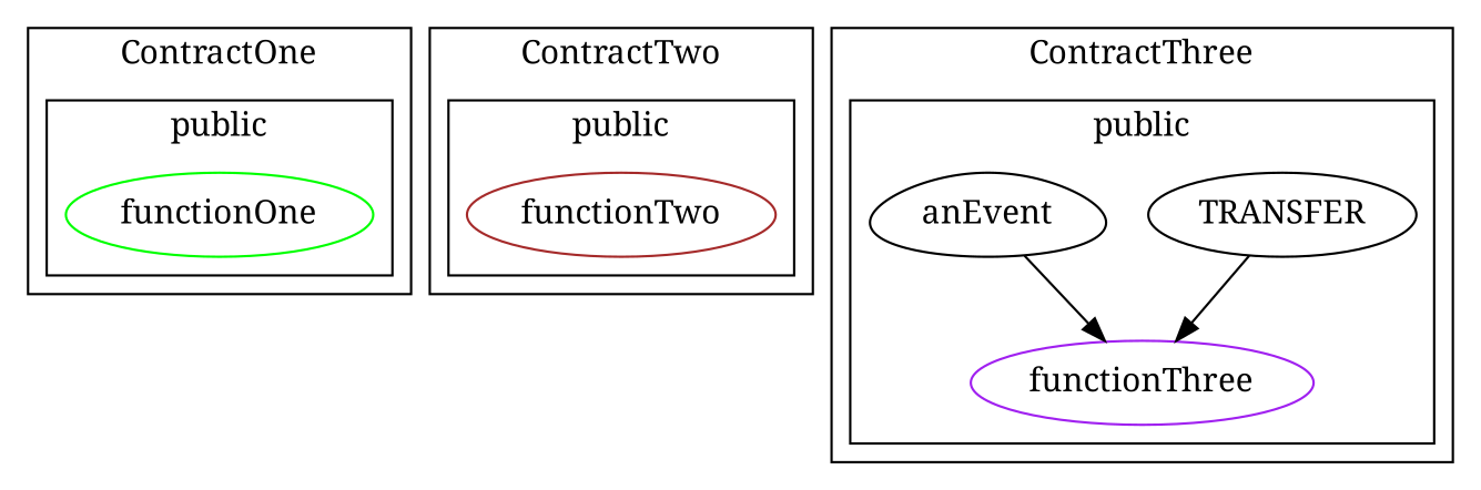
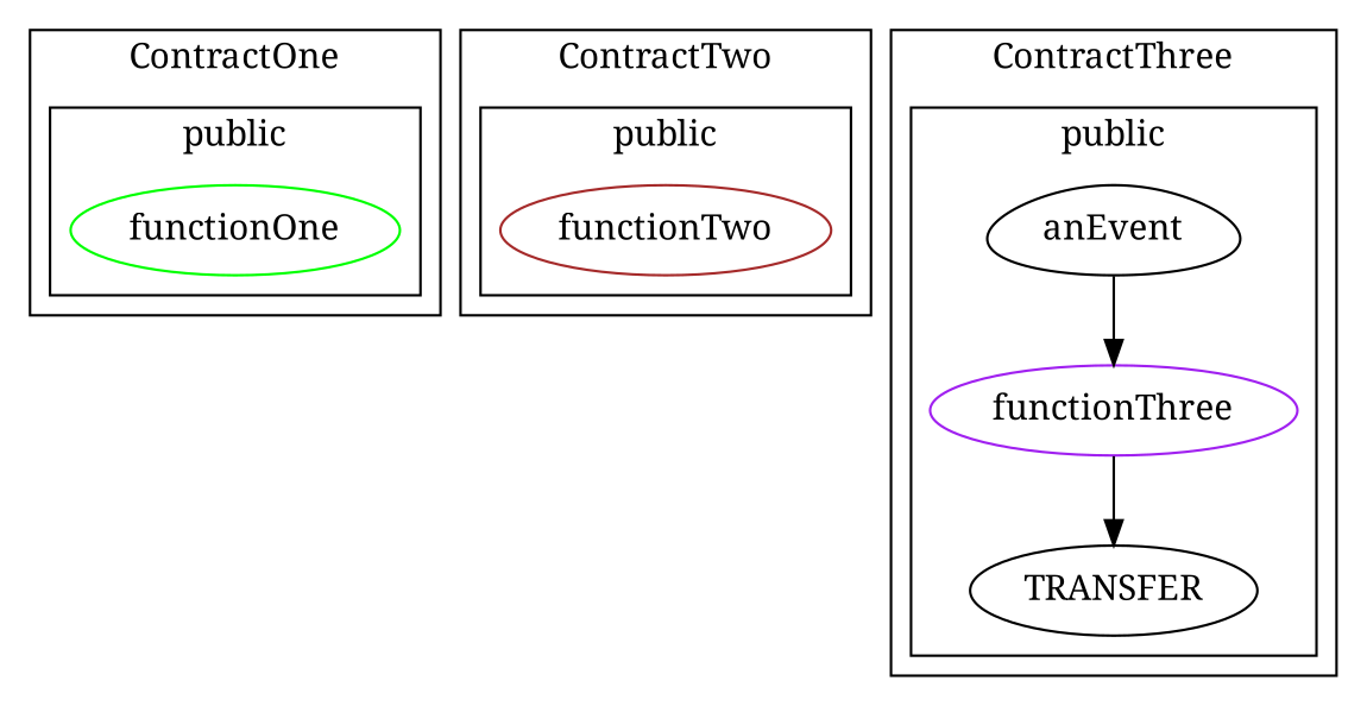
  digraph {
    fontname="Noto Serif"
    node [fontname="Noto Serif"]
    edge [fontname="Noto Serif"]
    functionOne [color=green]
    functionTwo [color=brown]
    functionThree [color=purple]
    TRANSFER
    anEvent [shape=egg]
    subgraph cluster_1 {
      label=ContractOne
      subgraph cluster_2 {
        label=internal
      }
      subgraph cluster_3 {
        label=public
        functionOne
      }
      subgraph cluster_4 {
        label=external
      }
      subgraph cluster_5 {
        label=default
      }
    }
    subgraph cluster_6 {
      label=ContractTwo
      subgraph cluster_7 {
        label=public
        functionTwo
      }
      subgraph cluster_8 {
        label=internal
      }
      subgraph cluster_9 {
        label=external
      }
      subgraph cluster_10 {
        label=default
      }
    }
    subgraph cluster_11 {
      label=ContractThree
      subgraph cluster_12 {
        label=internal
      }
      subgraph cluster_13 {
        label=public
        functionThree
        TRANSFER
        anEvent
      }
      subgraph cluster_14 {
        label=external
      }
      subgraph cluster_15 {
        label=default
      }
    }
-   TRANSFER -> functionThree
+   functionThree -> TRANSFER
    anEvent -> functionThree
  }
